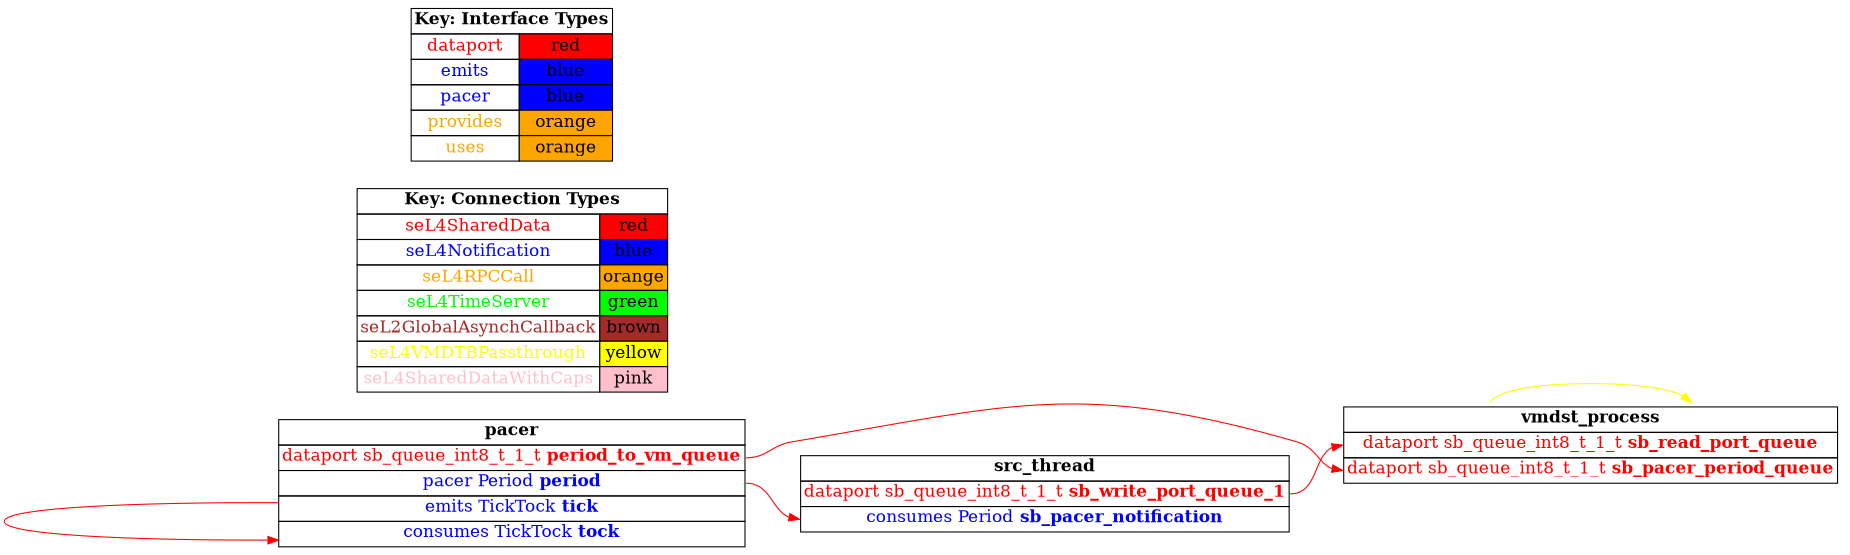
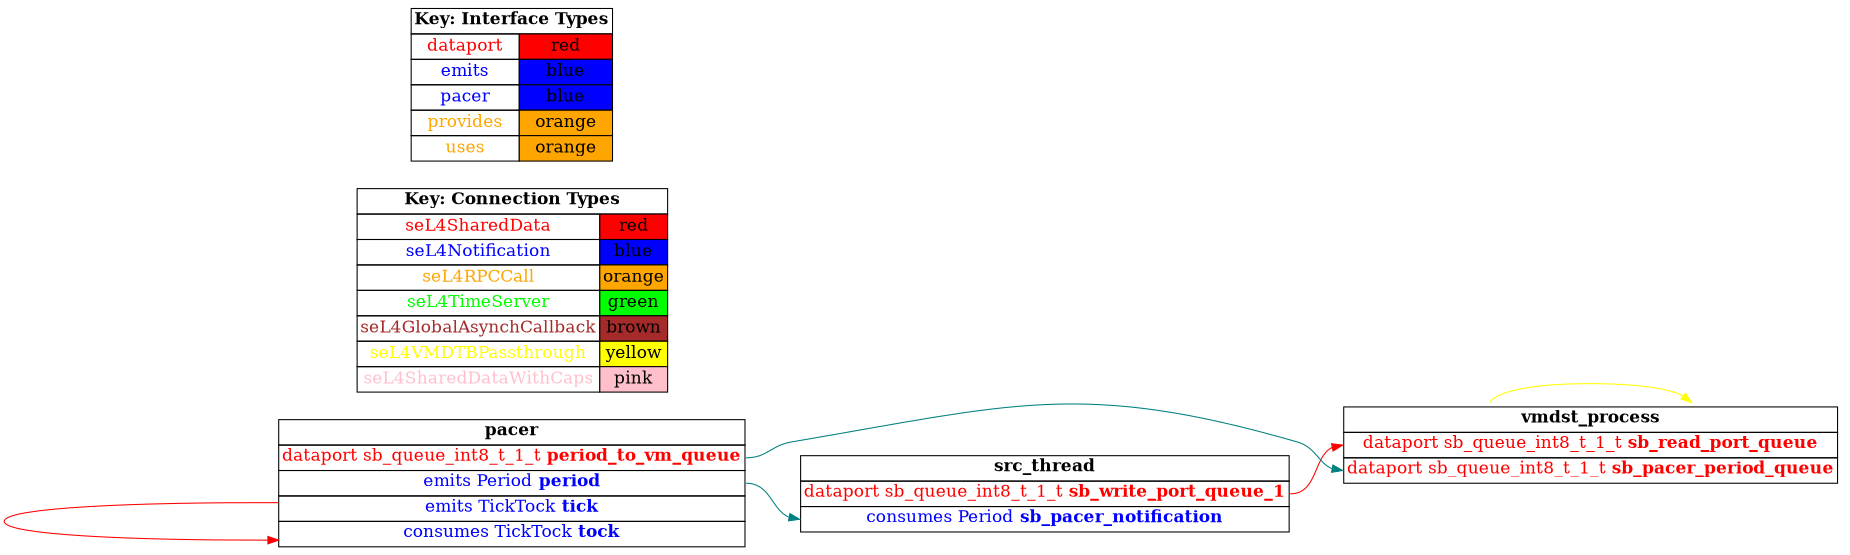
  digraph {
    rankdir=LR
    node [fontsize=16 shape=plaintext]
    edge [color=red]
    n1 [label=<     <TABLE BORDER="0" CELLBORDER="1" CELLSPACING="0">       <TR><TD><B>src_thread</B></TD></TR>       <TR><TD PORT="sb_write_port_queue_1"><FONT COLOR="red">dataport sb_queue_int8_t_1_t <B>sb_write_port_queue_1</B></FONT></TD></TR>       <TR><TD PORT="sb_pacer_notification"><FONT COLOR="blue">consumes Period <B>sb_pacer_notification</B></FONT></TD></TR>"     </TABLE>   >]
    n2 [label=<     <TABLE BORDER="0" CELLBORDER="1" CELLSPACING="0">       <TR><TD><B>vmdst_process</B></TD></TR>       <TR><TD PORT="sb_read_port_queue"><FONT COLOR="red">dataport sb_queue_int8_t_1_t <B>sb_read_port_queue</B></FONT></TD></TR>       <TR><TD PORT="sb_pacer_period_queue"><FONT COLOR="red">dataport sb_queue_int8_t_1_t <B>sb_pacer_period_queue</B></FONT></TD></TR>"     </TABLE>   >]
-   n3 [label=<     <TABLE BORDER="0" CELLBORDER="1" CELLSPACING="0">       <TR><TD><B>pacer</B></TD></TR>       <TR><TD PORT="period_to_vm_queue"><FONT COLOR="red">dataport sb_queue_int8_t_1_t <B>period_to_vm_queue</B></FONT></TD></TR>       <TR><TD PORT="period"><FONT COLOR="blue">pacer Period <B>period</B></FONT></TD></TR>       <TR><TD PORT="tick"><FONT COLOR="blue">emits TickTock <B>tick</B></FONT></TD></TR>       <TR><TD PORT="tock"><FONT COLOR="blue">consumes TickTock <B>tock</B></FONT></TD></TR>"     </TABLE>   >]
-   n4 [label=<    <TABLE BORDER="0" CELLBORDER="1" CELLSPACING="0">      <TR><TD COLSPAN="2"><B>Key: Connection Types</B></TD></TR>      <TR><TD><FONT COLOR="red">seL4SharedData</FONT></TD><TD BGCOLOR="red">red</TD></TR>      <TR><TD><FONT COLOR="blue">seL4Notification</FONT></TD><TD BGCOLOR="blue">blue</TD></TR>      <TR><TD><FONT COLOR="orange">seL4RPCCall</FONT></TD><TD BGCOLOR="orange">orange</TD></TR>      <TR><TD><FONT COLOR="green">seL4TimeServer</FONT></TD><TD BGCOLOR="green">green</TD></TR>      <TR><TD><FONT COLOR="brown">seL2GlobalAsynchCallback</FONT></TD><TD BGCOLOR="brown">brown</TD></TR>      <TR><TD><FONT COLOR="yellow">seL4VMDTBPassthrough</FONT></TD><TD BGCOLOR="yellow">yellow</TD></TR>      <TR><TD><FONT COLOR="pink">seL4SharedDataWithCaps</FONT></TD><TD BGCOLOR="pink">pink</TD></TR>    </TABLE>   >]
+   n3 [label=<     <TABLE BORDER="0" CELLBORDER="1" CELLSPACING="0">       <TR><TD><B>pacer</B></TD></TR>       <TR><TD PORT="period_to_vm_queue"><FONT COLOR="red">dataport sb_queue_int8_t_1_t <B>period_to_vm_queue</B></FONT></TD></TR>       <TR><TD PORT="period"><FONT COLOR="blue">emits Period <B>period</B></FONT></TD></TR>       <TR><TD PORT="tick"><FONT COLOR="blue">emits TickTock <B>tick</B></FONT></TD></TR>       <TR><TD PORT="tock"><FONT COLOR="blue">consumes TickTock <B>tock</B></FONT></TD></TR>"     </TABLE>   >]
+   n4 [label=<    <TABLE BORDER="0" CELLBORDER="1" CELLSPACING="0">      <TR><TD COLSPAN="2"><B>Key: Connection Types</B></TD></TR>      <TR><TD><FONT COLOR="red">seL4SharedData</FONT></TD><TD BGCOLOR="red">red</TD></TR>      <TR><TD><FONT COLOR="blue">seL4Notification</FONT></TD><TD BGCOLOR="blue">blue</TD></TR>      <TR><TD><FONT COLOR="orange">seL4RPCCall</FONT></TD><TD BGCOLOR="orange">orange</TD></TR>      <TR><TD><FONT COLOR="green">seL4TimeServer</FONT></TD><TD BGCOLOR="green">green</TD></TR>      <TR><TD><FONT COLOR="brown">seL4GlobalAsynchCallback</FONT></TD><TD BGCOLOR="brown">brown</TD></TR>      <TR><TD><FONT COLOR="yellow">seL4VMDTBPassthrough</FONT></TD><TD BGCOLOR="yellow">yellow</TD></TR>      <TR><TD><FONT COLOR="pink">seL4SharedDataWithCaps</FONT></TD><TD BGCOLOR="pink">pink</TD></TR>    </TABLE>   >]
    n5 [label=<    <TABLE BORDER="0" CELLBORDER="1" CELLSPACING="0">      <TR><TD COLSPAN="2"><B>Key: Interface Types</B></TD></TR>      <TR><TD><FONT COLOR="red">dataport</FONT></TD><TD BGCOLOR="red">red</TD></TR>      <TR><TD><FONT COLOR="blue">emits</FONT></TD><TD BGCOLOR="blue">blue</TD></TR>      <TR><TD><FONT COLOR="blue">pacer</FONT></TD><TD BGCOLOR="blue">blue</TD></TR>      <TR><TD><FONT COLOR="orange">provides</FONT></TD><TD BGCOLOR="orange">orange</TD></TR>      <TR><TD><FONT COLOR="orange">uses</FONT></TD><TD BGCOLOR="orange">orange</TD></TR>    </TABLE>   >]
    n1 -> n2 [headport=sb_read_port_queue tailport=sb_write_port_queue_1]
    n2 -> n2 [color=yellow headport=dtb tailport=dtb_self]
-   n3 -> n1 [headport=sb_pacer_notification tailport=period]
-   n3 -> n2 [headport=sb_pacer_period_queue tailport=period_to_vm_queue]
+   n3 -> n1 [color=teal headport=sb_pacer_notification tailport=period]
+   n3 -> n2 [color=teal headport=sb_pacer_period_queue tailport=period_to_vm_queue]
    n3 -> n3 [headport=tock tailport=tick]
  }
